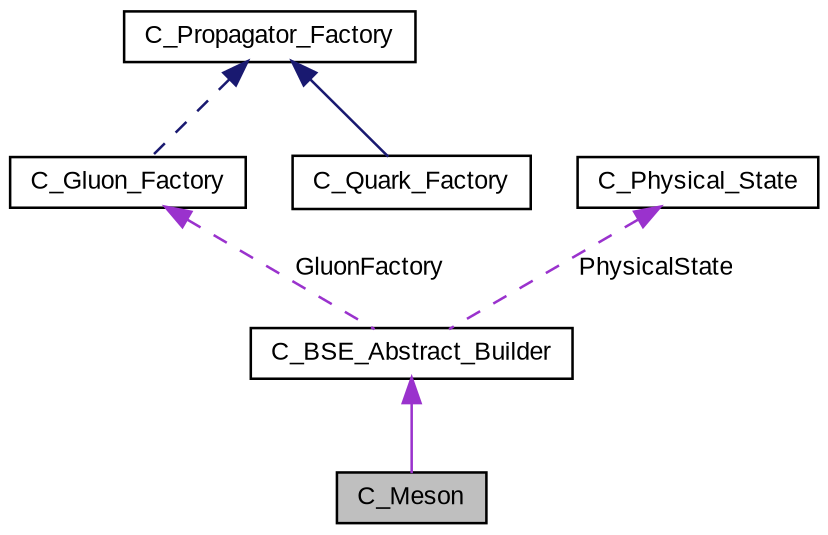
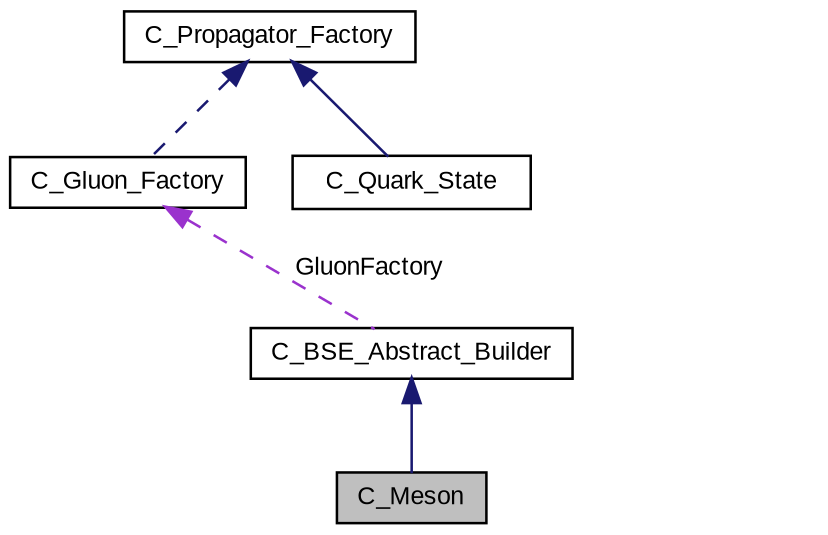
  digraph {
    fontname="Liberation Sans"
    node [color=black fillcolor=white fontname="Liberation Sans" fontsize=10 shape=record style=filled]
    edge [color=midnightblue dir=back fontname="Liberation Sans" fontsize=10 labelfontname=Helvetica labelfontsize=10 style=dashed]
    n1 [fillcolor=grey75 fontcolor=black height=0.2 label=C_Meson width=0.4]
    n2 [height=0.2 label=C_BSE_Abstract_Builder width=0.4]
    n3 [height=0.2 label=C_Gluon_Factory width=0.4]
    n4 [height=0.2 label=C_Propagator_Factory width=0.4]
-   n5 [height=0.2 label=C_Quark_Factory width=0.4]
-   n6 [height=0.2 label=C_Physical_State width=0.4]
-   n2 -> n1 [color=darkorchid3 style=solid]
+   n5 [height=0.2 label=C_Quark_State width=0.4]
+   n2 -> n1 [style=solid]
    n3 -> n2 [color=darkorchid3 label=" GluonFactory"]
    n4 -> n3
    n4 -> n5 [style=solid]
-   n6 -> n2 [color=darkorchid3 label=" PhysicalState"]
  }
